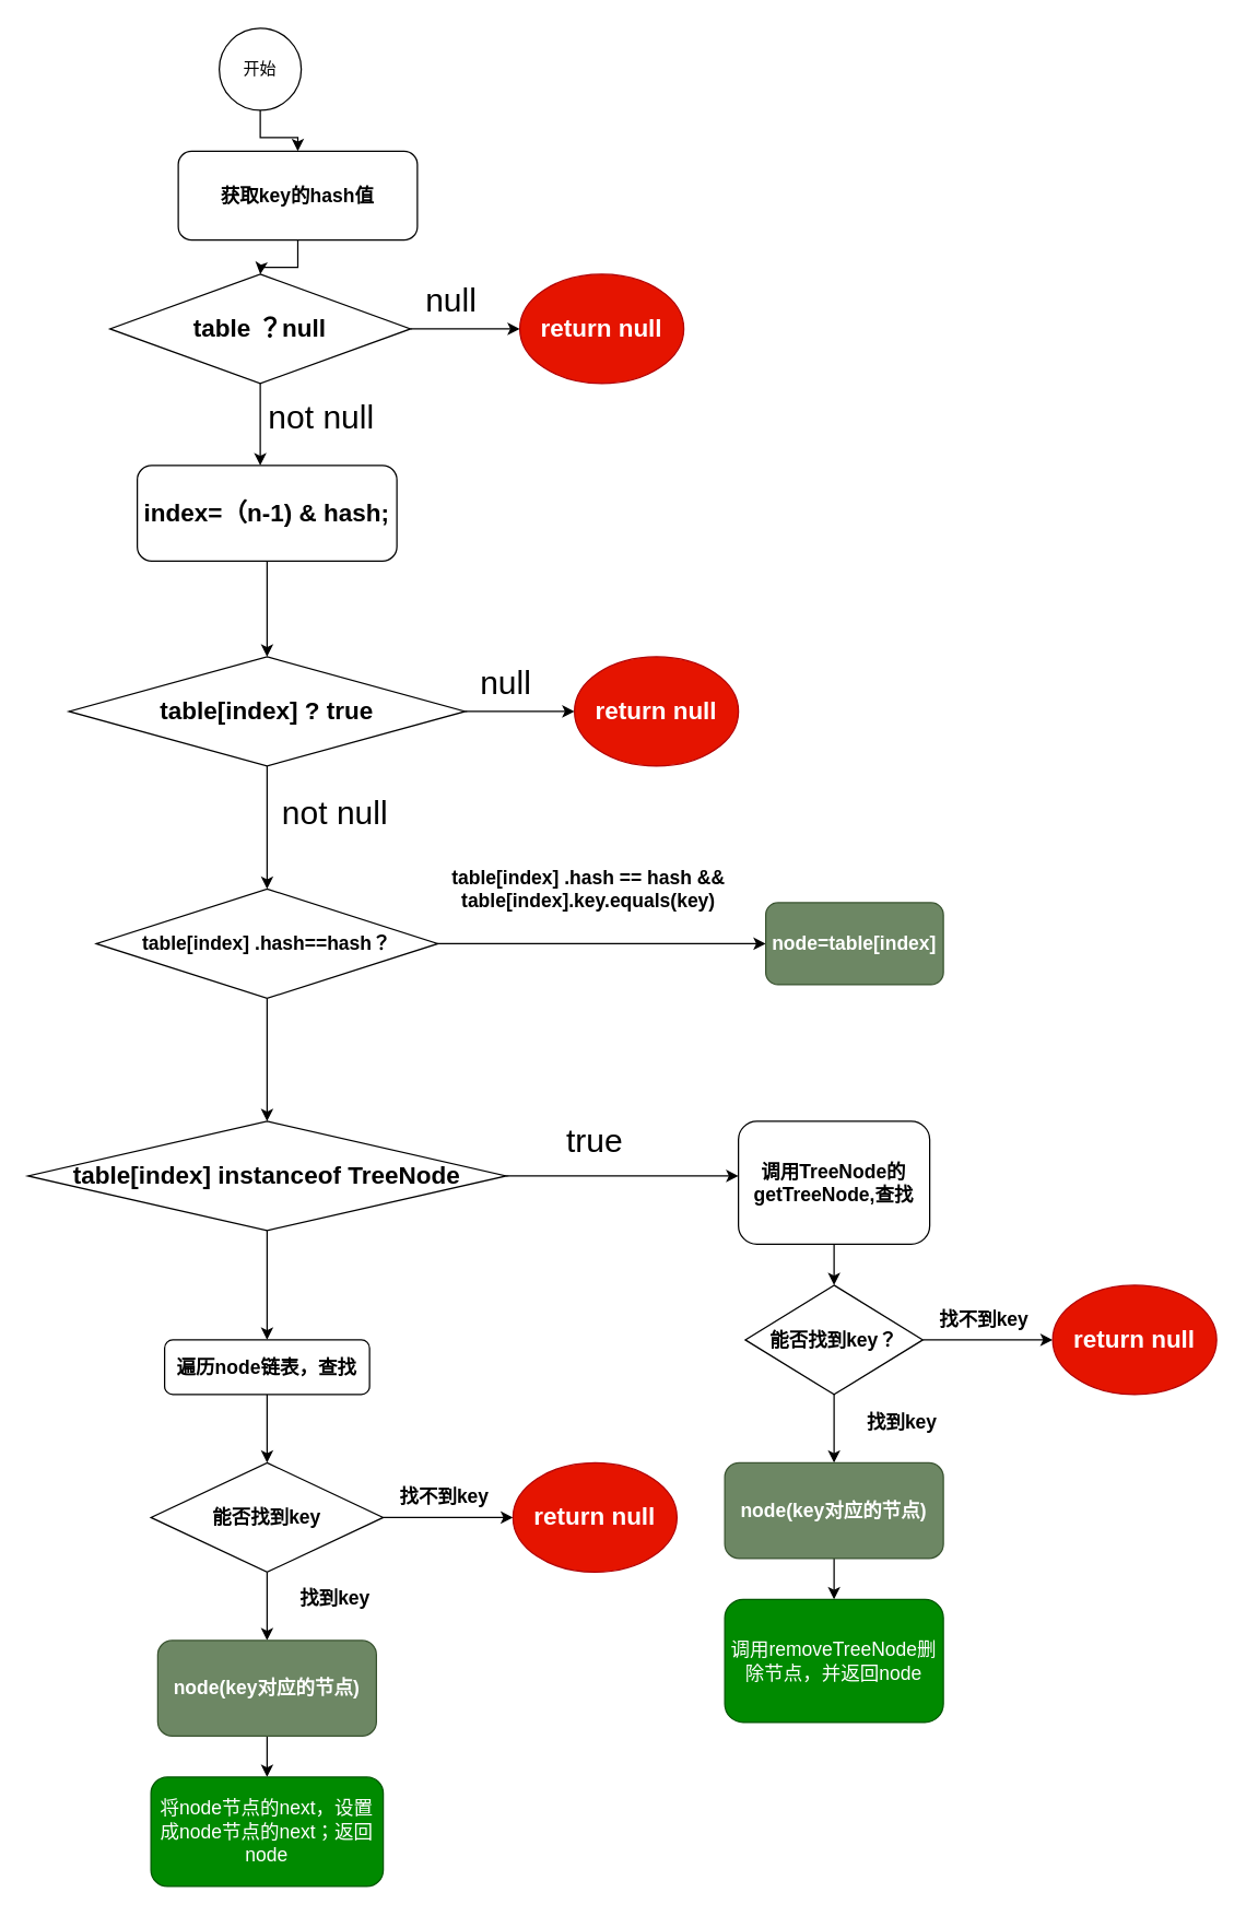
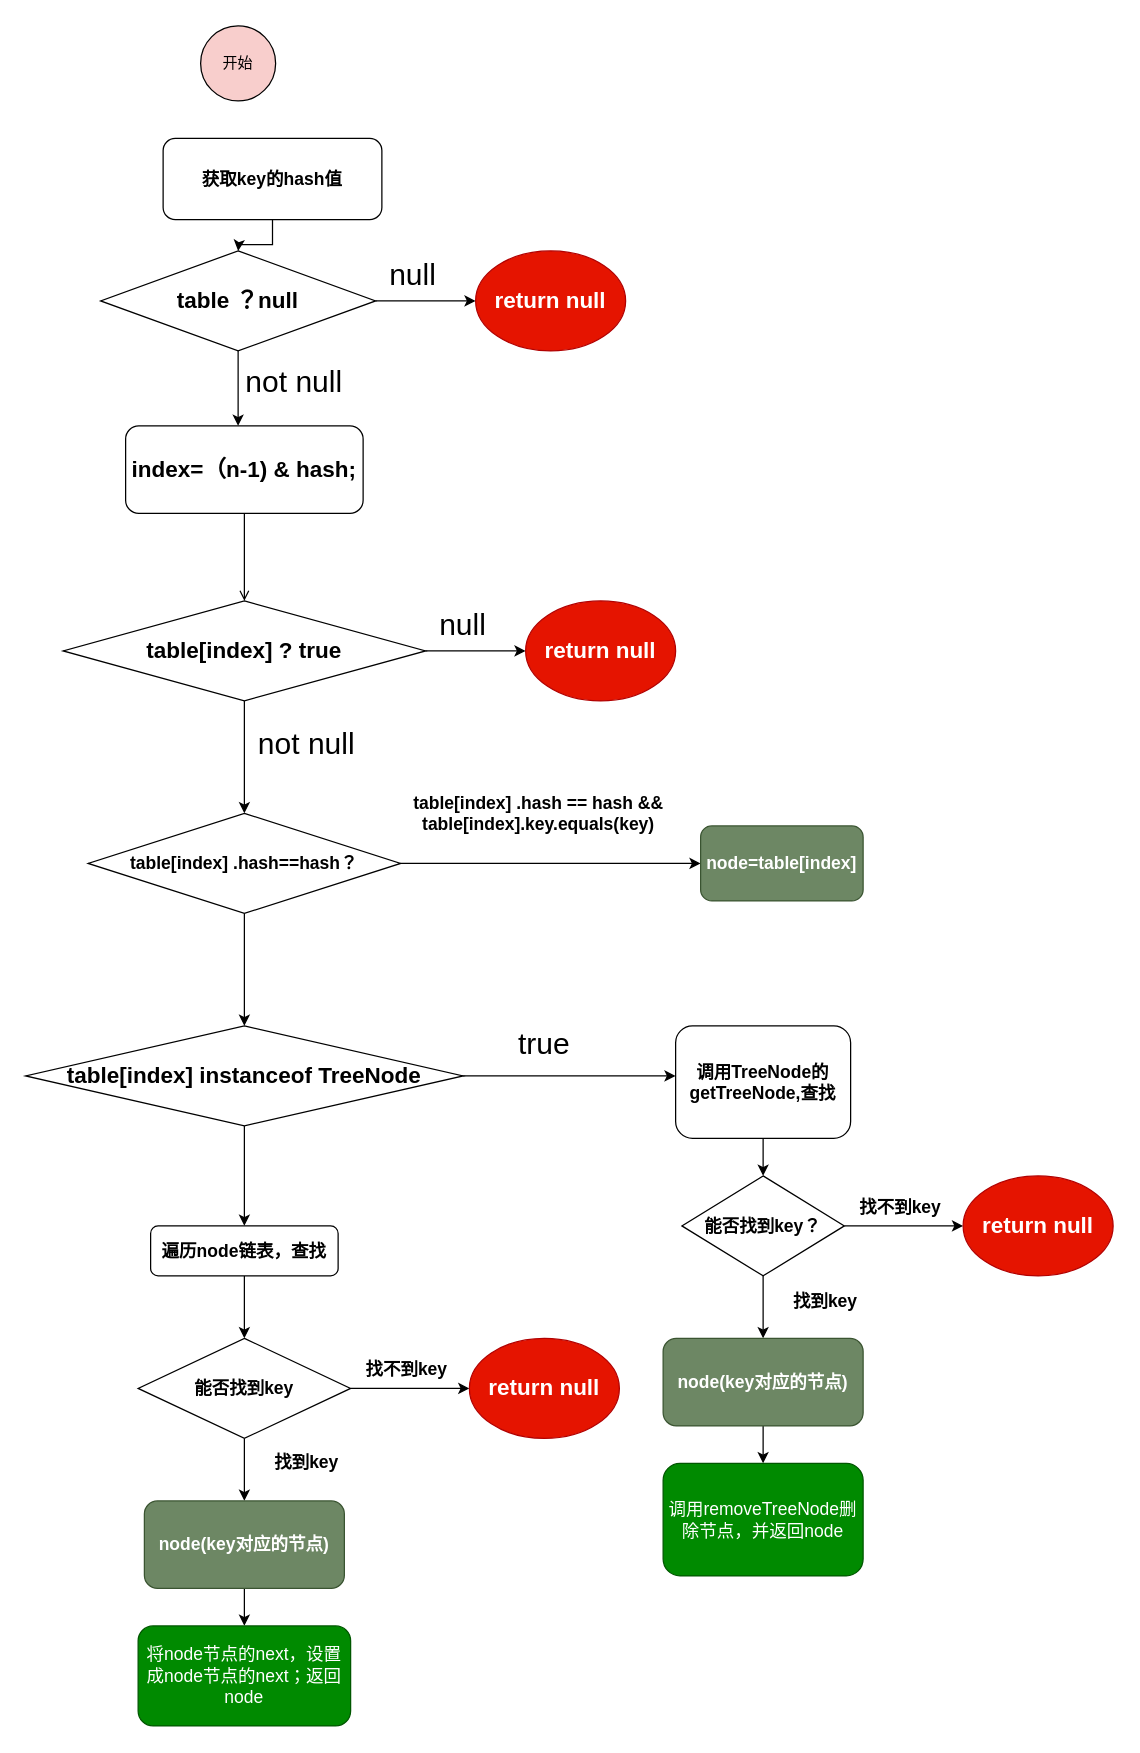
  <mxCell id="0" />
  <mxCell id="1" parent="0" />
- <mxCell id="2" style="edgeStyle=orthogonalEdgeStyle;rounded=0;orthogonalLoop=1;jettySize=auto;html=1;" edge="1" parent="1" source="3" target="5"><mxGeometry relative="1" as="geometry"><mxPoint x="190" y="120" as="targetPoint" /></mxGeometry></mxCell>
- <mxCell id="3" value="开始" style="ellipse;whiteSpace=wrap;html=1;aspect=fixed;" vertex="1" parent="1"><mxGeometry x="160" y="20" width="60" height="60" as="geometry" /></mxCell>
+ <mxCell id="3" value="开始" style="ellipse;whiteSpace=wrap;html=1;aspect=fixed;fillColor=#f8cecc;" vertex="1" parent="1"><mxGeometry x="160" y="20" width="60" height="60" as="geometry" /></mxCell>
  <mxCell id="4" style="edgeStyle=orthogonalEdgeStyle;rounded=0;orthogonalLoop=1;jettySize=auto;html=1;" edge="1" parent="1" source="5"><mxGeometry relative="1" as="geometry"><mxPoint x="190" y="200" as="targetPoint" /></mxGeometry></mxCell>
  <mxCell id="5" value="&lt;font style=&quot;font-size: 14px&quot;&gt;&lt;b&gt;获取key的hash值&lt;/b&gt;&lt;/font&gt;" style="rounded=1;whiteSpace=wrap;html=1;" vertex="1" parent="1"><mxGeometry x="130" y="110" width="175" height="65" as="geometry" /></mxCell>
  <mxCell id="6" style="edgeStyle=orthogonalEdgeStyle;rounded=0;orthogonalLoop=1;jettySize=auto;html=1;" edge="1" parent="1" source="8"><mxGeometry relative="1" as="geometry"><mxPoint x="380" y="240" as="targetPoint" /></mxGeometry></mxCell>
  <mxCell id="7" style="edgeStyle=orthogonalEdgeStyle;rounded=0;orthogonalLoop=1;jettySize=auto;html=1;" edge="1" parent="1" source="8"><mxGeometry relative="1" as="geometry"><mxPoint x="190" y="340" as="targetPoint" /></mxGeometry></mxCell>
  <mxCell id="8" value="&lt;span&gt;&lt;font style=&quot;font-size: 18px&quot;&gt;&lt;b&gt;table ？null&lt;/b&gt;&lt;/font&gt;&lt;/span&gt;" style="rhombus;whiteSpace=wrap;html=1;" vertex="1" parent="1"><mxGeometry x="80" y="200" width="220" height="80" as="geometry" /></mxCell>
  <mxCell id="9" value="&lt;font style=&quot;font-size: 18px&quot;&gt;&lt;b&gt;return null&lt;/b&gt;&lt;/font&gt;" style="ellipse;whiteSpace=wrap;html=1;fillColor=#e51400;strokeColor=#B20000;fontColor=#ffffff;" vertex="1" parent="1"><mxGeometry x="380" y="200" width="120" height="80" as="geometry" /></mxCell>
  <mxCell id="10" value="&lt;font style=&quot;font-size: 24px&quot;&gt;null&lt;/font&gt;" style="text;html=1;strokeColor=none;fillColor=none;align=center;verticalAlign=middle;whiteSpace=wrap;rounded=0;" vertex="1" parent="1"><mxGeometry x="310" y="210" width="40" height="20" as="geometry" /></mxCell>
  <mxCell id="11" value="&lt;span style=&quot;font-size: 24px&quot;&gt;not&amp;nbsp;&lt;/span&gt;&lt;span style=&quot;font-size: 24px&quot;&gt;null&lt;/span&gt;" style="text;html=1;strokeColor=none;fillColor=none;align=center;verticalAlign=middle;whiteSpace=wrap;rounded=0;" vertex="1" parent="1"><mxGeometry x="170" y="290" width="130" height="30" as="geometry" /></mxCell>
- <mxCell id="12" style="edgeStyle=orthogonalEdgeStyle;rounded=0;orthogonalLoop=1;jettySize=auto;html=1;" edge="1" parent="1" source="13" target="16"><mxGeometry relative="1" as="geometry"><mxPoint x="195" y="450" as="targetPoint" /></mxGeometry></mxCell>
+ <mxCell id="12" style="edgeStyle=orthogonalEdgeStyle;rounded=0;orthogonalLoop=1;jettySize=auto;html=1;endArrow=open;" edge="1" parent="1" source="13" target="16"><mxGeometry relative="1" as="geometry"><mxPoint x="195" y="450" as="targetPoint" /></mxGeometry></mxCell>
  <mxCell id="13" value="&lt;font style=&quot;font-size: 18px&quot;&gt;&lt;b&gt;index=（n-1) &amp;amp; hash;&lt;/b&gt;&lt;/font&gt;" style="rounded=1;whiteSpace=wrap;html=1;" vertex="1" parent="1"><mxGeometry x="100" y="340" width="190" height="70" as="geometry" /></mxCell>
  <mxCell id="14" style="edgeStyle=orthogonalEdgeStyle;rounded=0;orthogonalLoop=1;jettySize=auto;html=1;" edge="1" parent="1" source="16"><mxGeometry relative="1" as="geometry"><mxPoint x="420" y="520" as="targetPoint" /></mxGeometry></mxCell>
  <mxCell id="15" style="edgeStyle=orthogonalEdgeStyle;rounded=0;orthogonalLoop=1;jettySize=auto;html=1;" edge="1" parent="1" source="16"><mxGeometry relative="1" as="geometry"><mxPoint x="195" y="650" as="targetPoint" /></mxGeometry></mxCell>
  <mxCell id="16" value="&lt;font style=&quot;font-size: 18px&quot;&gt;&lt;b&gt;table[index] ? true&lt;/b&gt;&lt;/font&gt;" style="rhombus;whiteSpace=wrap;html=1;" vertex="1" parent="1"><mxGeometry x="50" y="480" width="290" height="80" as="geometry" /></mxCell>
  <mxCell id="17" value="&lt;font style=&quot;font-size: 18px&quot;&gt;&lt;b&gt;return null&lt;/b&gt;&lt;/font&gt;" style="ellipse;whiteSpace=wrap;html=1;fillColor=#e51400;strokeColor=#B20000;fontColor=#ffffff;" vertex="1" parent="1"><mxGeometry x="420" y="480" width="120" height="80" as="geometry" /></mxCell>
  <mxCell id="18" value="&lt;font style=&quot;font-size: 24px&quot;&gt;null&lt;/font&gt;" style="text;html=1;strokeColor=none;fillColor=none;align=center;verticalAlign=middle;whiteSpace=wrap;rounded=0;" vertex="1" parent="1"><mxGeometry x="350" y="490" width="40" height="20" as="geometry" /></mxCell>
  <mxCell id="19" value="&lt;span style=&quot;font-size: 24px&quot;&gt;not&amp;nbsp;&lt;/span&gt;&lt;span style=&quot;font-size: 24px&quot;&gt;null&lt;/span&gt;" style="text;html=1;strokeColor=none;fillColor=none;align=center;verticalAlign=middle;whiteSpace=wrap;rounded=0;" vertex="1" parent="1"><mxGeometry x="180" y="580" width="130" height="30" as="geometry" /></mxCell>
  <mxCell id="20" style="edgeStyle=orthogonalEdgeStyle;rounded=0;orthogonalLoop=1;jettySize=auto;html=1;" edge="1" parent="1" source="22"><mxGeometry relative="1" as="geometry"><mxPoint x="540" y="860" as="targetPoint" /></mxGeometry></mxCell>
  <mxCell id="21" style="edgeStyle=orthogonalEdgeStyle;rounded=0;orthogonalLoop=1;jettySize=auto;html=1;" edge="1" parent="1" source="22"><mxGeometry relative="1" as="geometry"><mxPoint x="195" y="980" as="targetPoint" /></mxGeometry></mxCell>
  <mxCell id="22" value="&lt;font style=&quot;font-size: 18px&quot;&gt;&lt;b&gt;table[index] instanceof TreeNode&lt;/b&gt;&lt;/font&gt;" style="rhombus;whiteSpace=wrap;html=1;" vertex="1" parent="1"><mxGeometry x="20" y="820" width="350" height="80" as="geometry" /></mxCell>
  <mxCell id="23" style="edgeStyle=orthogonalEdgeStyle;rounded=0;orthogonalLoop=1;jettySize=auto;html=1;" edge="1" parent="1" source="25"><mxGeometry relative="1" as="geometry"><mxPoint x="560" y="690" as="targetPoint" /></mxGeometry></mxCell>
  <mxCell id="24" style="edgeStyle=orthogonalEdgeStyle;rounded=0;orthogonalLoop=1;jettySize=auto;html=1;" edge="1" parent="1" source="25"><mxGeometry relative="1" as="geometry"><mxPoint x="195" y="820" as="targetPoint" /></mxGeometry></mxCell>
  <mxCell id="25" value="&lt;b&gt;&lt;font style=&quot;font-size: 14px&quot;&gt;table[index] .hash==hash？&lt;/font&gt;&lt;/b&gt;" style="rhombus;whiteSpace=wrap;html=1;" vertex="1" parent="1"><mxGeometry x="70" y="650" width="250" height="80" as="geometry" /></mxCell>
  <mxCell id="26" value="&lt;b&gt;&lt;font style=&quot;font-size: 14px&quot;&gt;table[index] .hash == hash &amp;amp;&amp;amp;&lt;br&gt;table[index].key.equals(key)&lt;br&gt;&lt;/font&gt;&lt;/b&gt;" style="text;html=1;align=center;verticalAlign=middle;resizable=0;points=[];autosize=1;" vertex="1" parent="1"><mxGeometry x="320" y="635" width="220" height="30" as="geometry" /></mxCell>
  <mxCell id="27" style="edgeStyle=orthogonalEdgeStyle;rounded=0;orthogonalLoop=1;jettySize=auto;html=1;" edge="1" parent="1" source="28"><mxGeometry relative="1" as="geometry"><mxPoint x="610" y="940" as="targetPoint" /></mxGeometry></mxCell>
  <mxCell id="28" value="&lt;font style=&quot;font-size: 14px&quot;&gt;&lt;b&gt;调用TreeNode的getTreeNode,查找&lt;/b&gt;&lt;/font&gt;" style="rounded=1;whiteSpace=wrap;html=1;" vertex="1" parent="1"><mxGeometry x="540" y="820" width="140" height="90" as="geometry" /></mxCell>
  <mxCell id="29" style="edgeStyle=orthogonalEdgeStyle;rounded=0;orthogonalLoop=1;jettySize=auto;html=1;entryX=0.5;entryY=0;entryDx=0;entryDy=0;" edge="1" parent="1" source="31" target="36"><mxGeometry relative="1" as="geometry" /></mxCell>
  <mxCell id="30" style="edgeStyle=orthogonalEdgeStyle;rounded=0;orthogonalLoop=1;jettySize=auto;html=1;" edge="1" parent="1" source="31"><mxGeometry relative="1" as="geometry"><mxPoint x="770" y="980" as="targetPoint" /><Array as="points"><mxPoint x="740" y="980" /><mxPoint x="740" y="980" /></Array></mxGeometry></mxCell>
  <mxCell id="31" value="&lt;font style=&quot;font-size: 14px&quot;&gt;&lt;b&gt;能否找到key？&lt;/b&gt;&lt;/font&gt;" style="rhombus;whiteSpace=wrap;html=1;" vertex="1" parent="1"><mxGeometry x="545" y="940" width="130" height="80" as="geometry" /></mxCell>
  <mxCell id="32" value="&lt;span style=&quot;font-size: 14px&quot;&gt;&lt;b&gt;找不到key&lt;/b&gt;&lt;/span&gt;" style="text;html=1;strokeColor=none;fillColor=none;align=center;verticalAlign=middle;whiteSpace=wrap;rounded=0;" vertex="1" parent="1"><mxGeometry x="680" y="960" width="80" height="10" as="geometry" /></mxCell>
  <mxCell id="33" value="&lt;font style=&quot;font-size: 18px&quot;&gt;&lt;b&gt;return null&lt;/b&gt;&lt;/font&gt;" style="ellipse;whiteSpace=wrap;html=1;fillColor=#e51400;strokeColor=#B20000;fontColor=#ffffff;" vertex="1" parent="1"><mxGeometry x="770" y="940" width="120" height="80" as="geometry" /></mxCell>
  <mxCell id="34" value="&lt;span style=&quot;font-size: 14px&quot;&gt;&lt;b&gt;找到key&lt;/b&gt;&lt;/span&gt;" style="text;html=1;strokeColor=none;fillColor=none;align=center;verticalAlign=middle;whiteSpace=wrap;rounded=0;" vertex="1" parent="1"><mxGeometry x="620" y="1030" width="80" height="20" as="geometry" /></mxCell>
  <mxCell id="35" style="edgeStyle=orthogonalEdgeStyle;rounded=0;orthogonalLoop=1;jettySize=auto;html=1;" edge="1" parent="1" source="36" target="49"><mxGeometry relative="1" as="geometry"><mxPoint x="610" y="1180" as="targetPoint" /></mxGeometry></mxCell>
  <mxCell id="36" value="&lt;span&gt;&lt;font style=&quot;font-size: 14px&quot;&gt;&lt;b&gt;node(key对应的节点)&lt;/b&gt;&lt;/font&gt;&lt;/span&gt;" style="rounded=1;whiteSpace=wrap;html=1;fillColor=#6d8764;strokeColor=#3A5431;fontColor=#ffffff;" vertex="1" parent="1"><mxGeometry x="530" y="1070" width="160" height="70" as="geometry" /></mxCell>
  <mxCell id="37" value="&lt;span style=&quot;font-size: 24px&quot;&gt;true&lt;/span&gt;" style="text;html=1;strokeColor=none;fillColor=none;align=center;verticalAlign=middle;whiteSpace=wrap;rounded=0;" vertex="1" parent="1"><mxGeometry x="370" y="820" width="130" height="30" as="geometry" /></mxCell>
  <mxCell id="38" value="&lt;font style=&quot;font-size: 14px&quot;&gt;&lt;b&gt;node=table[index]&lt;/b&gt;&lt;/font&gt;" style="rounded=1;whiteSpace=wrap;html=1;fillColor=#6d8764;strokeColor=#3A5431;fontColor=#ffffff;" vertex="1" parent="1"><mxGeometry x="560" y="660" width="130" height="60" as="geometry" /></mxCell>
  <mxCell id="39" style="edgeStyle=orthogonalEdgeStyle;rounded=0;orthogonalLoop=1;jettySize=auto;html=1;" edge="1" parent="1" source="40"><mxGeometry relative="1" as="geometry"><mxPoint x="195" y="1070" as="targetPoint" /></mxGeometry></mxCell>
  <mxCell id="40" value="&lt;span&gt;&lt;font style=&quot;font-size: 14px&quot;&gt;&lt;b&gt;遍历node链表，查找&lt;/b&gt;&lt;/font&gt;&lt;/span&gt;" style="rounded=1;whiteSpace=wrap;html=1;" vertex="1" parent="1"><mxGeometry x="120" y="980" width="150" height="40" as="geometry" /></mxCell>
  <mxCell id="41" style="edgeStyle=orthogonalEdgeStyle;rounded=0;orthogonalLoop=1;jettySize=auto;html=1;exitX=0.5;exitY=1;exitDx=0;exitDy=0;" edge="1" parent="1" source="42"><mxGeometry relative="1" as="geometry"><mxPoint x="195" y="1200" as="targetPoint" /></mxGeometry></mxCell>
  <mxCell id="42" value="&lt;font style=&quot;font-size: 14px&quot;&gt;&lt;b&gt;能否找到key&lt;/b&gt;&lt;/font&gt;" style="rhombus;whiteSpace=wrap;html=1;" vertex="1" parent="1"><mxGeometry x="110" y="1070" width="170" height="80" as="geometry" /></mxCell>
  <mxCell id="43" style="edgeStyle=orthogonalEdgeStyle;rounded=0;orthogonalLoop=1;jettySize=auto;html=1;" edge="1" parent="1"><mxGeometry relative="1" as="geometry"><mxPoint x="375" y="1110" as="targetPoint" /><mxPoint x="280" y="1110" as="sourcePoint" /><Array as="points"><mxPoint x="345" y="1110" /><mxPoint x="345" y="1110" /></Array></mxGeometry></mxCell>
  <mxCell id="44" value="&lt;span style=&quot;font-size: 14px&quot;&gt;&lt;b&gt;找不到key&lt;/b&gt;&lt;/span&gt;" style="text;html=1;strokeColor=none;fillColor=none;align=center;verticalAlign=middle;whiteSpace=wrap;rounded=0;" vertex="1" parent="1"><mxGeometry x="285" y="1090" width="80" height="10" as="geometry" /></mxCell>
  <mxCell id="45" value="&lt;font style=&quot;font-size: 18px&quot;&gt;&lt;b&gt;return null&lt;/b&gt;&lt;/font&gt;" style="ellipse;whiteSpace=wrap;html=1;fillColor=#e51400;strokeColor=#B20000;fontColor=#ffffff;" vertex="1" parent="1"><mxGeometry x="375" y="1070" width="120" height="80" as="geometry" /></mxCell>
  <mxCell id="46" value="&lt;span style=&quot;font-size: 14px&quot;&gt;&lt;b&gt;找到key&lt;/b&gt;&lt;/span&gt;" style="text;html=1;strokeColor=none;fillColor=none;align=center;verticalAlign=middle;whiteSpace=wrap;rounded=0;" vertex="1" parent="1"><mxGeometry x="205" y="1159" width="80" height="20" as="geometry" /></mxCell>
  <mxCell id="47" style="edgeStyle=orthogonalEdgeStyle;rounded=0;orthogonalLoop=1;jettySize=auto;html=1;" edge="1" parent="1" source="48"><mxGeometry relative="1" as="geometry"><mxPoint x="195" y="1300" as="targetPoint" /></mxGeometry></mxCell>
  <mxCell id="48" value="&lt;span&gt;&lt;font style=&quot;font-size: 14px&quot;&gt;&lt;b&gt;node(key对应的节点)&lt;/b&gt;&lt;/font&gt;&lt;/span&gt;" style="rounded=1;whiteSpace=wrap;html=1;fillColor=#6d8764;strokeColor=#3A5431;fontColor=#ffffff;" vertex="1" parent="1"><mxGeometry x="115" y="1200" width="160" height="70" as="geometry" /></mxCell>
  <mxCell id="49" value="&lt;span&gt;&lt;font style=&quot;font-size: 14px&quot;&gt;调用removeTreeNode删除节点，并返回node&lt;/font&gt;&lt;/span&gt;" style="rounded=1;whiteSpace=wrap;html=1;fillColor=#008a00;strokeColor=#005700;fontColor=#ffffff;" vertex="1" parent="1"><mxGeometry x="530" y="1170" width="160" height="90" as="geometry" /></mxCell>
  <mxCell id="50" value="&lt;font style=&quot;font-size: 14px&quot;&gt;将node节点的next，设置成node节点的next；返回node&lt;/font&gt;" style="rounded=1;whiteSpace=wrap;html=1;fillColor=#008a00;strokeColor=#005700;fontColor=#ffffff;" vertex="1" parent="1"><mxGeometry x="110" y="1300" width="170" height="80" as="geometry" /></mxCell>
